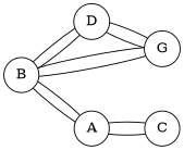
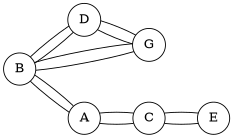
  graph {
    rankdir=LR
    node [shape=circle]
    B
    D
    G
    A
    C
+   E
    B -- D
    B -- G
    B -- A
    D -- B
    D -- G
    G -- B
    G -- D
    A -- B
    A -- C
    C -- A
+   C -- E
+   E -- C
  }
